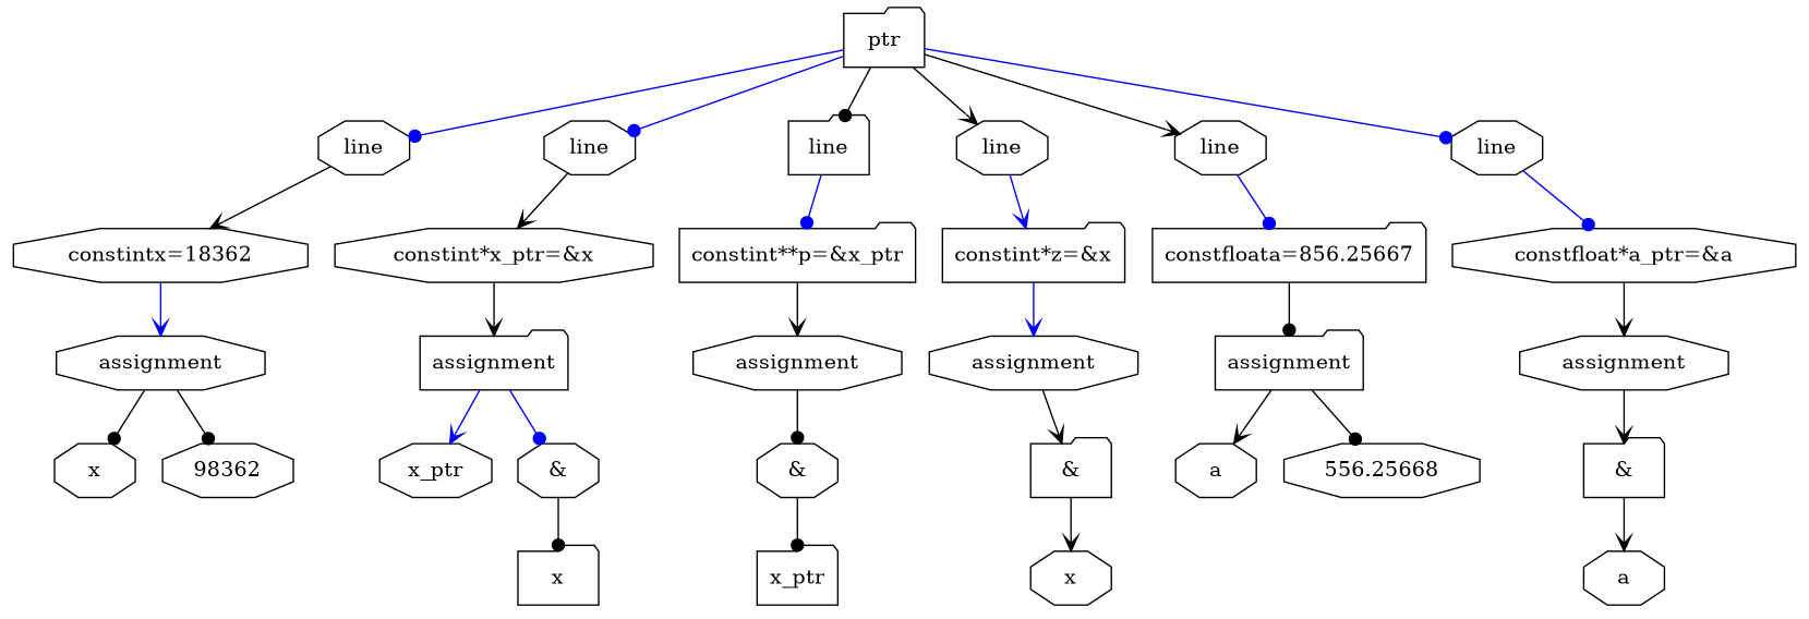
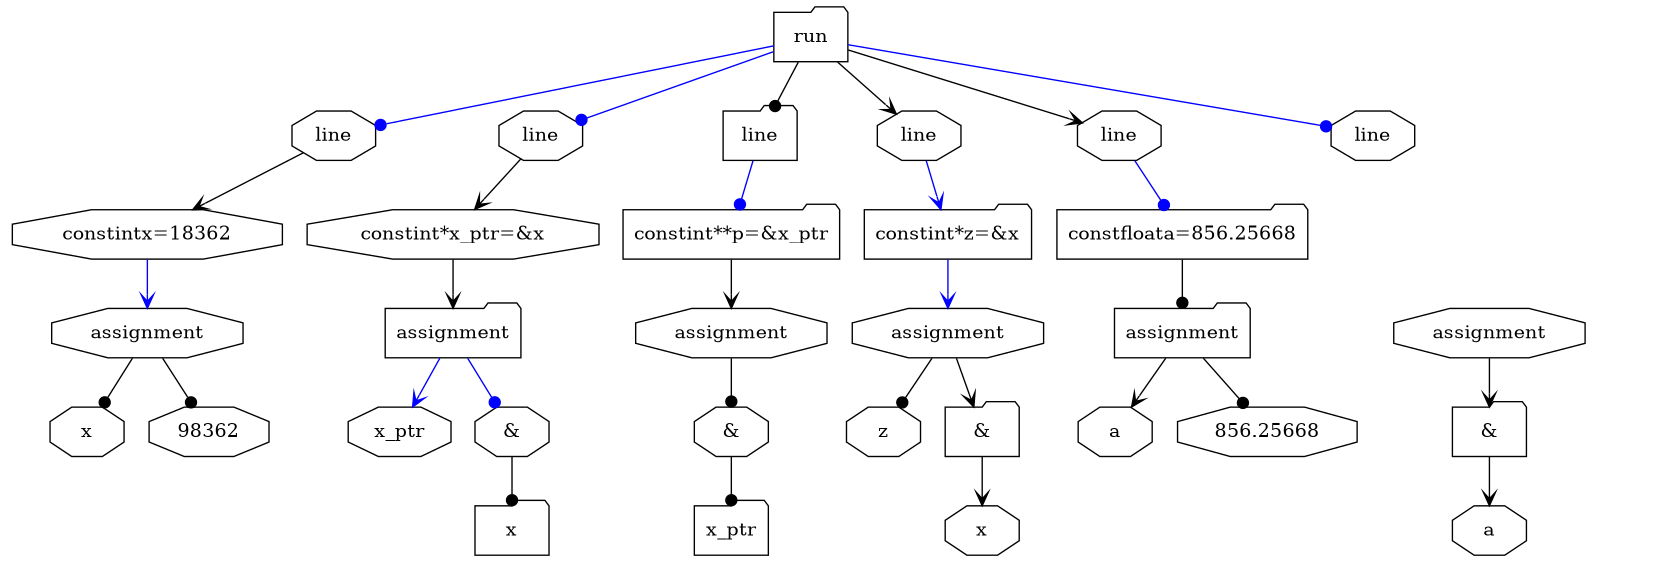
  digraph {
    node [shape=octagon]
    edge [arrowhead=dot color=black]
-   n1 [label=ptr shape=folder]
+   n1 [label=run shape=folder]
    n2 [label=line]
    n3 [label=line]
    n4 [label=line shape=folder]
    n5 [label=line]
    n6 [label=line]
    n7 [label=line]
    n8 [label="constintx=18362"]
    n9 [label="constint*x_ptr=&x"]
    n10 [label="constint**p=&x_ptr" shape=folder]
    n11 [label="constint*z=&x" shape=folder]
-   n12 [label="constfloata=856.25667" shape=folder]
-   n13 [label="constfloat*a_ptr=&a"]
+   n12 [label="constfloata=856.25668" shape=folder]
    n14 [label=assignment]
    n15 [label=x]
    n16 [label=98362]
    n17 [label=assignment shape=folder]
    n18 [label=x_ptr]
    n19 [label="&"]
    n20 [label=x shape=folder]
    n21 [label=assignment]
    n22 [label="&"]
    n23 [label=x_ptr shape=folder]
    n24 [label=assignment]
+   n25 [label=z]
    n26 [label="&" shape=folder]
    n27 [label=x]
    n28 [label=assignment shape=folder]
    n29 [label=a]
-   n30 [label=556.25668]
+   n30 [label=856.25668]
    n31 [label=assignment]
    n32 [label="&" shape=folder]
    n33 [label=a]
    n1 -> n2 [color=blue]
    n1 -> n3 [color=blue]
    n1 -> n4
    n1 -> n5 [arrowhead=vee]
    n1 -> n6 [arrowhead=vee]
    n1 -> n7 [color=blue]
    n2 -> n8 [arrowhead=vee]
    n3 -> n9 [arrowhead=vee]
    n4 -> n10 [color=blue]
    n5 -> n11 [arrowhead=vee color=blue]
    n6 -> n12 [color=blue]
-   n7 -> n13 [color=blue]
    n8 -> n14 [arrowhead=vee color=blue]
    n9 -> n17 [arrowhead=vee]
    n10 -> n21 [arrowhead=vee]
    n11 -> n24 [arrowhead=vee color=blue]
    n12 -> n28
-   n13 -> n31 [arrowhead=vee]
    n14 -> n15
    n14 -> n16
    n17 -> n18 [arrowhead=vee color=blue]
    n17 -> n19 [color=blue]
    n19 -> n20
    n21 -> n22
    n22 -> n23
+   n24 -> n25
    n24 -> n26 [arrowhead=vee]
    n26 -> n27 [arrowhead=vee]
    n28 -> n29 [arrowhead=vee]
    n28 -> n30
    n31 -> n32 [arrowhead=vee]
    n32 -> n33 [arrowhead=vee]
  }
